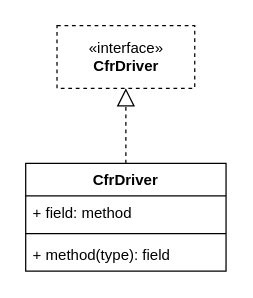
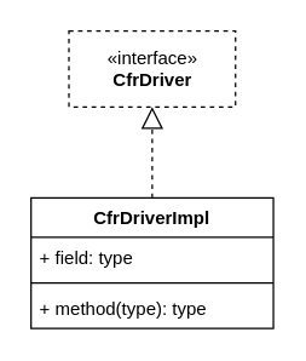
  <mxCell id="0" />
  <mxCell id="1" parent="0" />
  <mxCell id="2" value="«interface»&lt;br&gt;&lt;b&gt;CfrDriver&lt;/b&gt;" style="html=1;dashed=1;" vertex="1" parent="1"><mxGeometry x="45" y="20" width="110" height="50" as="geometry" /></mxCell>
- <mxCell id="3" value="CfrDriver" style="swimlane;fontStyle=1;align=center;verticalAlign=top;childLayout=stackLayout;horizontal=1;startSize=26;horizontalStack=0;resizeParent=1;resizeParentMax=0;resizeLast=0;collapsible=1;marginBottom=0;" vertex="1" parent="1"><mxGeometry x="20" y="130" width="160" height="86" as="geometry" /></mxCell>
+ <mxCell id="3" value="CfrDriverImpl" style="swimlane;fontStyle=1;align=center;verticalAlign=top;childLayout=stackLayout;horizontal=1;startSize=26;horizontalStack=0;resizeParent=1;resizeParentMax=0;resizeLast=0;collapsible=1;marginBottom=0;" vertex="1" parent="1"><mxGeometry x="20" y="130" width="160" height="86" as="geometry" /></mxCell>
  <mxCell id="4" value="" style="endArrow=block;dashed=1;endFill=0;endSize=12;html=1;entryX=0.5;entryY=1;entryDx=0;entryDy=0;" edge="1" parent="3" target="2"><mxGeometry width="160" relative="1" as="geometry"><mxPoint x="80" as="sourcePoint" /><mxPoint x="240" as="targetPoint" /></mxGeometry></mxCell>
- <mxCell id="5" value="+ field: method" style="text;strokeColor=none;fillColor=none;align=left;verticalAlign=top;spacingLeft=4;spacingRight=4;overflow=hidden;rotatable=0;points=[[0,0.5],[1,0.5]];portConstraint=eastwest;" vertex="1" parent="3"><mxGeometry y="26" width="160" height="26" as="geometry" /></mxCell>
+ <mxCell id="5" value="+ field: type" style="text;strokeColor=none;fillColor=none;align=left;verticalAlign=top;spacingLeft=4;spacingRight=4;overflow=hidden;rotatable=0;points=[[0,0.5],[1,0.5]];portConstraint=eastwest;" vertex="1" parent="3"><mxGeometry y="26" width="160" height="26" as="geometry" /></mxCell>
  <mxCell id="6" value="" style="line;strokeWidth=1;fillColor=none;align=left;verticalAlign=middle;spacingTop=-1;spacingLeft=3;spacingRight=3;rotatable=0;labelPosition=right;points=[];portConstraint=eastwest;" vertex="1" parent="3"><mxGeometry y="52" width="160" height="8" as="geometry" /></mxCell>
- <mxCell id="7" value="+ method(type): field" style="text;strokeColor=none;fillColor=none;align=left;verticalAlign=top;spacingLeft=4;spacingRight=4;overflow=hidden;rotatable=0;points=[[0,0.5],[1,0.5]];portConstraint=eastwest;" vertex="1" parent="3"><mxGeometry y="60" width="160" height="26" as="geometry" /></mxCell>
+ <mxCell id="7" value="+ method(type): type" style="text;strokeColor=none;fillColor=none;align=left;verticalAlign=top;spacingLeft=4;spacingRight=4;overflow=hidden;rotatable=0;points=[[0,0.5],[1,0.5]];portConstraint=eastwest;" vertex="1" parent="3"><mxGeometry y="60" width="160" height="26" as="geometry" /></mxCell>
